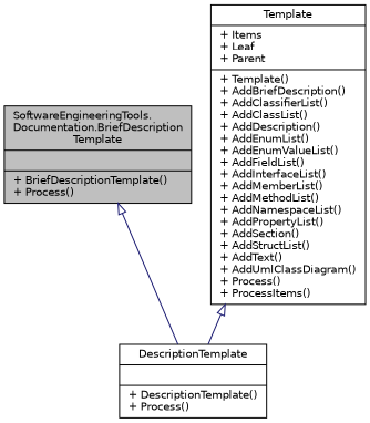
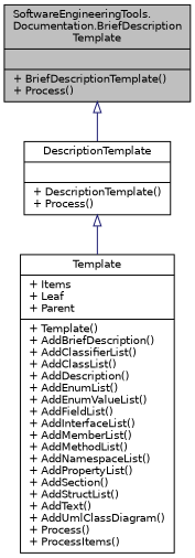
  digraph {
    node [color=black fillcolor=white fontname=Helvetica fontsize=10 shape=record style=filled]
    edge [arrowtail=onormal color=midnightblue dir=back fontname=Helvetica fontsize=10 labelfontname=Helvetica labelfontsize=10 style=solid]
    n1 [fillcolor=grey75 fontcolor=black height=0.2 label="{SoftwareEngineeringTools.\lDocumentation.BriefDescription\lTemplate\n||+ BriefDescriptionTemplate()\l+ Process()\l}" width=0.4]
    n2 [height=0.2 label="{DescriptionTemplate\n||+ DescriptionTemplate()\l+ Process()\l}" width=0.4]
    n3 [height=0.2 label="{Template\n|+ Items\l+ Leaf\l+ Parent\l|+ Template()\l+ AddBriefDescription()\l+ AddClassifierList()\l+ AddClassList()\l+ AddDescription()\l+ AddEnumList()\l+ AddEnumValueList()\l+ AddFieldList()\l+ AddInterfaceList()\l+ AddMemberList()\l+ AddMethodList()\l+ AddNamespaceList()\l+ AddPropertyList()\l+ AddSection()\l+ AddStructList()\l+ AddText()\l+ AddUmlClassDiagram()\l+ Process()\l+ ProcessItems()\l}" width=0.4]
    n1 -> n2
-   n3 -> n2
+   n2 -> n3
  }
